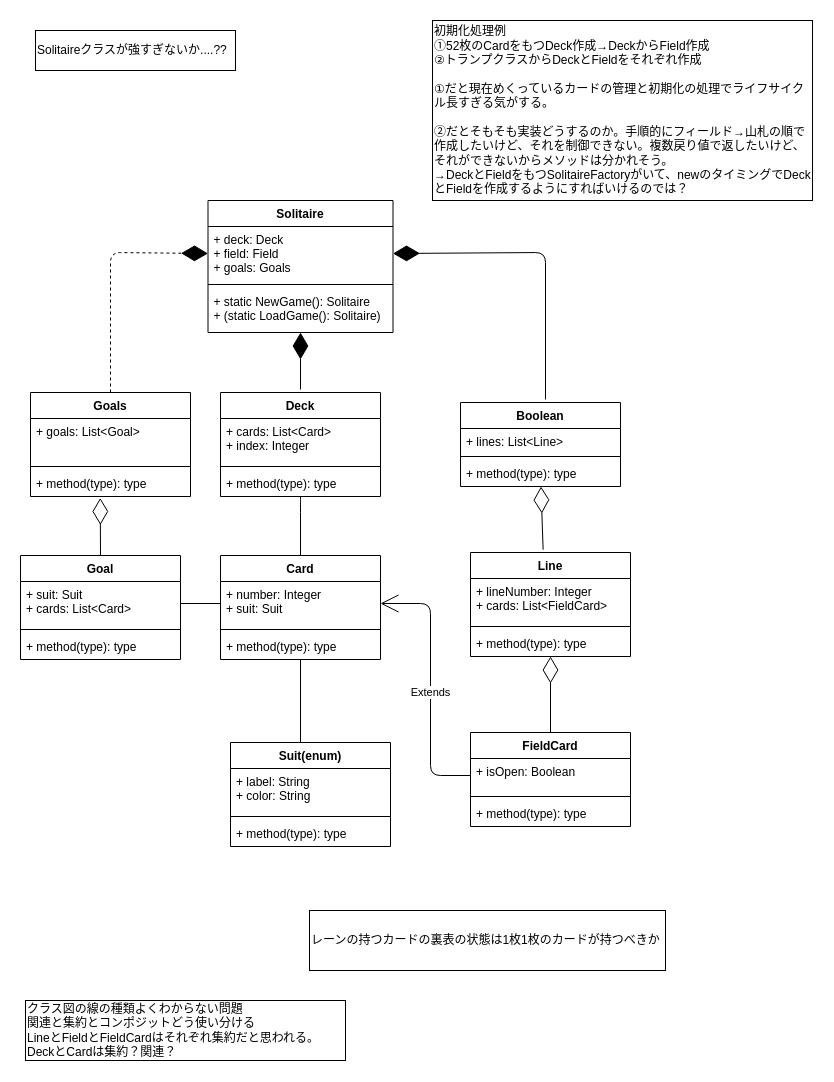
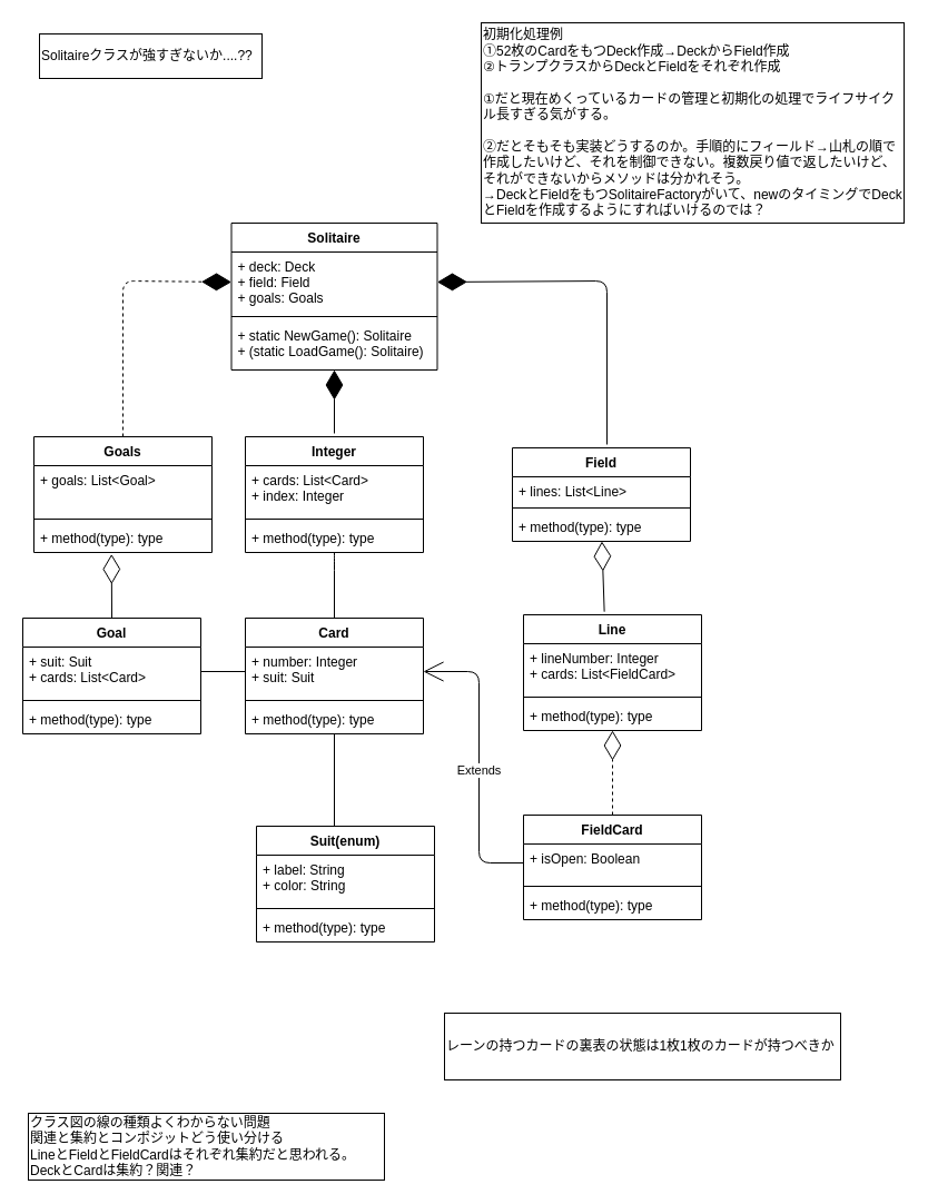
  <mxCell id="0" />
  <mxCell id="1" parent="0" />
  <mxCell id="2" value="Card" style="swimlane;fontStyle=1;align=center;verticalAlign=top;childLayout=stackLayout;horizontal=1;startSize=26;horizontalStack=0;resizeParent=1;resizeParentMax=0;resizeLast=0;collapsible=1;marginBottom=0;" parent="1" vertex="1"><mxGeometry x="220" y="555" width="160" height="104" as="geometry" /></mxCell>
  <mxCell id="3" value="+ number: Integer&#10;+ suit: Suit" style="text;strokeColor=none;fillColor=none;align=left;verticalAlign=top;spacingLeft=4;spacingRight=4;overflow=hidden;rotatable=0;points=[[0,0.5],[1,0.5]];portConstraint=eastwest;" parent="2" vertex="1"><mxGeometry y="26" width="160" height="44" as="geometry" /></mxCell>
  <mxCell id="4" value="" style="line;strokeWidth=1;fillColor=none;align=left;verticalAlign=middle;spacingTop=-1;spacingLeft=3;spacingRight=3;rotatable=0;labelPosition=right;points=[];portConstraint=eastwest;" parent="2" vertex="1"><mxGeometry y="70" width="160" height="8" as="geometry" /></mxCell>
  <mxCell id="5" value="+ method(type): type" style="text;strokeColor=none;fillColor=none;align=left;verticalAlign=top;spacingLeft=4;spacingRight=4;overflow=hidden;rotatable=0;points=[[0,0.5],[1,0.5]];portConstraint=eastwest;" parent="2" vertex="1"><mxGeometry y="78" width="160" height="26" as="geometry" /></mxCell>
- <mxCell id="6" value="Deck" style="swimlane;fontStyle=1;align=center;verticalAlign=top;childLayout=stackLayout;horizontal=1;startSize=26;horizontalStack=0;resizeParent=1;resizeParentMax=0;resizeLast=0;collapsible=1;marginBottom=0;" parent="1" vertex="1"><mxGeometry x="220" y="392" width="160" height="104" as="geometry" /></mxCell>
+ <mxCell id="6" value="Integer" style="swimlane;fontStyle=1;align=center;verticalAlign=top;childLayout=stackLayout;horizontal=1;startSize=26;horizontalStack=0;resizeParent=1;resizeParentMax=0;resizeLast=0;collapsible=1;marginBottom=0;" parent="1" vertex="1"><mxGeometry x="220" y="392" width="160" height="104" as="geometry" /></mxCell>
  <mxCell id="7" value="+ cards: List&lt;Card&gt;&#10;+ index: Integer" style="text;strokeColor=none;fillColor=none;align=left;verticalAlign=top;spacingLeft=4;spacingRight=4;overflow=hidden;rotatable=0;points=[[0,0.5],[1,0.5]];portConstraint=eastwest;" parent="6" vertex="1"><mxGeometry y="26" width="160" height="44" as="geometry" /></mxCell>
  <mxCell id="8" value="" style="line;strokeWidth=1;fillColor=none;align=left;verticalAlign=middle;spacingTop=-1;spacingLeft=3;spacingRight=3;rotatable=0;labelPosition=right;points=[];portConstraint=eastwest;" parent="6" vertex="1"><mxGeometry y="70" width="160" height="8" as="geometry" /></mxCell>
  <mxCell id="9" value="+ method(type): type" style="text;strokeColor=none;fillColor=none;align=left;verticalAlign=top;spacingLeft=4;spacingRight=4;overflow=hidden;rotatable=0;points=[[0,0.5],[1,0.5]];portConstraint=eastwest;" parent="6" vertex="1"><mxGeometry y="78" width="160" height="26" as="geometry" /></mxCell>
  <mxCell id="10" value="Line" style="swimlane;fontStyle=1;align=center;verticalAlign=top;childLayout=stackLayout;horizontal=1;startSize=26;horizontalStack=0;resizeParent=1;resizeParentMax=0;resizeLast=0;collapsible=1;marginBottom=0;" parent="1" vertex="1"><mxGeometry x="470" y="552" width="160" height="104" as="geometry" /></mxCell>
  <mxCell id="11" value="+ lineNumber: Integer&#10;+ cards: List&lt;FieldCard&gt;" style="text;strokeColor=none;fillColor=none;align=left;verticalAlign=top;spacingLeft=4;spacingRight=4;overflow=hidden;rotatable=0;points=[[0,0.5],[1,0.5]];portConstraint=eastwest;" parent="10" vertex="1"><mxGeometry y="26" width="160" height="44" as="geometry" /></mxCell>
  <mxCell id="12" value="" style="line;strokeWidth=1;fillColor=none;align=left;verticalAlign=middle;spacingTop=-1;spacingLeft=3;spacingRight=3;rotatable=0;labelPosition=right;points=[];portConstraint=eastwest;" parent="10" vertex="1"><mxGeometry y="70" width="160" height="8" as="geometry" /></mxCell>
  <mxCell id="13" value="+ method(type): type" style="text;strokeColor=none;fillColor=none;align=left;verticalAlign=top;spacingLeft=4;spacingRight=4;overflow=hidden;rotatable=0;points=[[0,0.5],[1,0.5]];portConstraint=eastwest;" parent="10" vertex="1"><mxGeometry y="78" width="160" height="26" as="geometry" /></mxCell>
  <mxCell id="14" value="FieldCard" style="swimlane;fontStyle=1;align=center;verticalAlign=top;childLayout=stackLayout;horizontal=1;startSize=26;horizontalStack=0;resizeParent=1;resizeParentMax=0;resizeLast=0;collapsible=1;marginBottom=0;" parent="1" vertex="1"><mxGeometry x="470" y="732" width="160" height="94" as="geometry" /></mxCell>
  <mxCell id="15" value="+ isOpen: Boolean" style="text;strokeColor=none;fillColor=none;align=left;verticalAlign=top;spacingLeft=4;spacingRight=4;overflow=hidden;rotatable=0;points=[[0,0.5],[1,0.5]];portConstraint=eastwest;" parent="14" vertex="1"><mxGeometry y="26" width="160" height="34" as="geometry" /></mxCell>
  <mxCell id="16" value="" style="line;strokeWidth=1;fillColor=none;align=left;verticalAlign=middle;spacingTop=-1;spacingLeft=3;spacingRight=3;rotatable=0;labelPosition=right;points=[];portConstraint=eastwest;" parent="14" vertex="1"><mxGeometry y="60" width="160" height="8" as="geometry" /></mxCell>
  <mxCell id="17" value="+ method(type): type" style="text;strokeColor=none;fillColor=none;align=left;verticalAlign=top;spacingLeft=4;spacingRight=4;overflow=hidden;rotatable=0;points=[[0,0.5],[1,0.5]];portConstraint=eastwest;" parent="14" vertex="1"><mxGeometry y="68" width="160" height="26" as="geometry" /></mxCell>
- <mxCell id="18" value="Boolean" style="swimlane;fontStyle=1;align=center;verticalAlign=top;childLayout=stackLayout;horizontal=1;startSize=26;horizontalStack=0;resizeParent=1;resizeParentMax=0;resizeLast=0;collapsible=1;marginBottom=0;" parent="1" vertex="1"><mxGeometry x="460" y="402" width="160" height="84" as="geometry" /></mxCell>
+ <mxCell id="18" value="Field" style="swimlane;fontStyle=1;align=center;verticalAlign=top;childLayout=stackLayout;horizontal=1;startSize=26;horizontalStack=0;resizeParent=1;resizeParentMax=0;resizeLast=0;collapsible=1;marginBottom=0;" parent="1" vertex="1"><mxGeometry x="460" y="402" width="160" height="84" as="geometry" /></mxCell>
  <mxCell id="19" value="+ lines: List&lt;Line&gt;" style="text;strokeColor=none;fillColor=none;align=left;verticalAlign=top;spacingLeft=4;spacingRight=4;overflow=hidden;rotatable=0;points=[[0,0.5],[1,0.5]];portConstraint=eastwest;" parent="18" vertex="1"><mxGeometry y="26" width="160" height="24" as="geometry" /></mxCell>
  <mxCell id="20" value="" style="line;strokeWidth=1;fillColor=none;align=left;verticalAlign=middle;spacingTop=-1;spacingLeft=3;spacingRight=3;rotatable=0;labelPosition=right;points=[];portConstraint=eastwest;" parent="18" vertex="1"><mxGeometry y="50" width="160" height="8" as="geometry" /></mxCell>
  <mxCell id="21" value="+ method(type): type" style="text;strokeColor=none;fillColor=none;align=left;verticalAlign=top;spacingLeft=4;spacingRight=4;overflow=hidden;rotatable=0;points=[[0,0.5],[1,0.5]];portConstraint=eastwest;" parent="18" vertex="1"><mxGeometry y="58" width="160" height="26" as="geometry" /></mxCell>
  <mxCell id="22" value="Goal" style="swimlane;fontStyle=1;align=center;verticalAlign=top;childLayout=stackLayout;horizontal=1;startSize=26;horizontalStack=0;resizeParent=1;resizeParentMax=0;resizeLast=0;collapsible=1;marginBottom=0;" parent="1" vertex="1"><mxGeometry x="20" y="555" width="160" height="104" as="geometry" /></mxCell>
  <mxCell id="23" value="+ suit: Suit&#10;+ cards: List&lt;Card&gt;" style="text;strokeColor=none;fillColor=none;align=left;verticalAlign=top;spacingLeft=4;spacingRight=4;overflow=hidden;rotatable=0;points=[[0,0.5],[1,0.5]];portConstraint=eastwest;" parent="22" vertex="1"><mxGeometry y="26" width="160" height="44" as="geometry" /></mxCell>
  <mxCell id="24" value="" style="line;strokeWidth=1;fillColor=none;align=left;verticalAlign=middle;spacingTop=-1;spacingLeft=3;spacingRight=3;rotatable=0;labelPosition=right;points=[];portConstraint=eastwest;" parent="22" vertex="1"><mxGeometry y="70" width="160" height="8" as="geometry" /></mxCell>
  <mxCell id="25" value="+ method(type): type" style="text;strokeColor=none;fillColor=none;align=left;verticalAlign=top;spacingLeft=4;spacingRight=4;overflow=hidden;rotatable=0;points=[[0,0.5],[1,0.5]];portConstraint=eastwest;" parent="22" vertex="1"><mxGeometry y="78" width="160" height="26" as="geometry" /></mxCell>
  <mxCell id="26" value="Goals" style="swimlane;fontStyle=1;align=center;verticalAlign=top;childLayout=stackLayout;horizontal=1;startSize=26;horizontalStack=0;resizeParent=1;resizeParentMax=0;resizeLast=0;collapsible=1;marginBottom=0;" parent="1" vertex="1"><mxGeometry x="30" y="392" width="160" height="104" as="geometry" /></mxCell>
  <mxCell id="27" value="+ goals: List&lt;Goal&gt;" style="text;strokeColor=none;fillColor=none;align=left;verticalAlign=top;spacingLeft=4;spacingRight=4;overflow=hidden;rotatable=0;points=[[0,0.5],[1,0.5]];portConstraint=eastwest;" parent="26" vertex="1"><mxGeometry y="26" width="160" height="44" as="geometry" /></mxCell>
  <mxCell id="28" value="" style="line;strokeWidth=1;fillColor=none;align=left;verticalAlign=middle;spacingTop=-1;spacingLeft=3;spacingRight=3;rotatable=0;labelPosition=right;points=[];portConstraint=eastwest;" parent="26" vertex="1"><mxGeometry y="70" width="160" height="8" as="geometry" /></mxCell>
  <mxCell id="29" value="+ method(type): type" style="text;strokeColor=none;fillColor=none;align=left;verticalAlign=top;spacingLeft=4;spacingRight=4;overflow=hidden;rotatable=0;points=[[0,0.5],[1,0.5]];portConstraint=eastwest;" parent="26" vertex="1"><mxGeometry y="78" width="160" height="26" as="geometry" /></mxCell>
  <mxCell id="30" value="Suit(enum)" style="swimlane;fontStyle=1;align=center;verticalAlign=top;childLayout=stackLayout;horizontal=1;startSize=26;horizontalStack=0;resizeParent=1;resizeParentMax=0;resizeLast=0;collapsible=1;marginBottom=0;" parent="1" vertex="1"><mxGeometry x="230" y="742" width="160" height="104" as="geometry" /></mxCell>
  <mxCell id="31" value="+ label: String &#10;+ color: String" style="text;strokeColor=none;fillColor=none;align=left;verticalAlign=top;spacingLeft=4;spacingRight=4;overflow=hidden;rotatable=0;points=[[0,0.5],[1,0.5]];portConstraint=eastwest;" parent="30" vertex="1"><mxGeometry y="26" width="160" height="44" as="geometry" /></mxCell>
  <mxCell id="32" value="" style="line;strokeWidth=1;fillColor=none;align=left;verticalAlign=middle;spacingTop=-1;spacingLeft=3;spacingRight=3;rotatable=0;labelPosition=right;points=[];portConstraint=eastwest;" parent="30" vertex="1"><mxGeometry y="70" width="160" height="8" as="geometry" /></mxCell>
  <mxCell id="33" value="+ method(type): type" style="text;strokeColor=none;fillColor=none;align=left;verticalAlign=top;spacingLeft=4;spacingRight=4;overflow=hidden;rotatable=0;points=[[0,0.5],[1,0.5]];portConstraint=eastwest;" parent="30" vertex="1"><mxGeometry y="78" width="160" height="26" as="geometry" /></mxCell>
  <mxCell id="34" value="初期化処理例&lt;br&gt;①52枚のCardをもつDeck作成→DeckからField作成&lt;br&gt;②トランプクラスからDeckとFieldをそれぞれ作成&lt;br&gt;&lt;br&gt;①だと現在めくっているカードの管理と初期化の処理でライフサイクル長すぎる気がする。&lt;br&gt;&lt;br&gt;②だとそもそも実装どうするのか。手順的にフィールド→山札の順で作成したいけど、それを制御できない。複数戻り値で返したいけど、それができないからメソッドは分かれそう。&lt;br&gt;→DeckとFieldをもつSolitaireFactoryがいて、newのタイミングでDeckとFieldを作成するようにすればいけるのでは？" style="rounded=1;whiteSpace=wrap;html=1;align=left;arcSize=0;" parent="1" vertex="1"><mxGeometry x="432" y="20" width="380" height="180" as="geometry" /></mxCell>
  <mxCell id="35" value="Extends" style="endArrow=open;endSize=16;endFill=0;html=1;exitX=0;exitY=0.5;exitDx=0;exitDy=0;entryX=1;entryY=0.5;entryDx=0;entryDy=0;" parent="1" source="15" target="3" edge="1"><mxGeometry x="-0.061" width="160" relative="1" as="geometry"><mxPoint x="380" y="512" as="sourcePoint" /><mxPoint x="540" y="512" as="targetPoint" /><Array as="points"><mxPoint x="430" y="775" /><mxPoint x="430" y="603" /></Array><mxPoint as="offset" /></mxGeometry></mxCell>
  <mxCell id="36" value="" style="endArrow=none;html=1;edgeStyle=orthogonalEdgeStyle;" parent="1" target="5" edge="1"><mxGeometry relative="1" as="geometry"><mxPoint x="300" y="742" as="sourcePoint" /><mxPoint x="300" y="662" as="targetPoint" /><Array as="points"><mxPoint x="300" y="742" /></Array></mxGeometry></mxCell>
  <mxCell id="37" value="" style="endArrow=diamondThin;endFill=0;endSize=24;html=1;exitX=0.454;exitY=-0.027;exitDx=0;exitDy=0;exitPerimeter=0;" parent="1" source="10" target="21" edge="1"><mxGeometry width="160" relative="1" as="geometry"><mxPoint x="240" y="622" as="sourcePoint" /><mxPoint x="600" y="852" as="targetPoint" /></mxGeometry></mxCell>
  <mxCell id="38" value="クラス図の線の種類よくわからない問題&lt;br&gt;関連と集約とコンポジットどう使い分ける&lt;br&gt;LineとFieldとFieldCardはそれぞれ集約だと思われる。&lt;br&gt;DeckとCardは集約？関連？" style="rounded=1;whiteSpace=wrap;html=1;align=left;arcSize=0;" parent="1" vertex="1"><mxGeometry x="25" y="1000" width="320" height="60" as="geometry" /></mxCell>
- <mxCell id="39" value="" style="endArrow=diamondThin;endFill=0;endSize=24;html=1;entryX=0.5;entryY=1;entryDx=0;entryDy=0;exitX=0.5;exitY=0;exitDx=0;exitDy=0;" parent="1" target="10" edge="1" source="14"><mxGeometry width="160" relative="1" as="geometry"><mxPoint x="550" y="654" as="sourcePoint" /><mxPoint x="553" y="712" as="targetPoint" /></mxGeometry></mxCell>
+ <mxCell id="39" value="" style="endArrow=diamondThin;endFill=0;endSize=24;html=1;entryX=0.5;entryY=1;entryDx=0;entryDy=0;exitX=0.5;exitY=0;exitDx=0;exitDy=0;dashed=1;" parent="1" target="10" edge="1" source="14"><mxGeometry width="160" relative="1" as="geometry"><mxPoint x="550" y="654" as="sourcePoint" /><mxPoint x="553" y="712" as="targetPoint" /></mxGeometry></mxCell>
  <mxCell id="40" value="" style="endArrow=none;html=1;edgeStyle=orthogonalEdgeStyle;entryX=0.5;entryY=0;entryDx=0;entryDy=0;" parent="1" source="9" target="2" edge="1"><mxGeometry relative="1" as="geometry"><mxPoint x="300" y="512" as="sourcePoint" /><mxPoint x="230" y="613" as="targetPoint" /><Array as="points"><mxPoint x="300" y="502" /><mxPoint x="300" y="502" /></Array></mxGeometry></mxCell>
  <mxCell id="41" value="" style="endArrow=none;html=1;edgeStyle=orthogonalEdgeStyle;entryX=1;entryY=0.5;entryDx=0;entryDy=0;exitX=0;exitY=0.5;exitDx=0;exitDy=0;" parent="1" target="23" edge="1" source="3"><mxGeometry relative="1" as="geometry"><mxPoint x="299.71" y="659" as="sourcePoint" /><mxPoint x="299.71" y="718" as="targetPoint" /><Array as="points" /></mxGeometry></mxCell>
  <mxCell id="42" value="" style="endArrow=diamondThin;endFill=0;endSize=24;html=1;exitX=0.5;exitY=0;exitDx=0;exitDy=0;entryX=0.436;entryY=1.057;entryDx=0;entryDy=0;entryPerimeter=0;" parent="1" edge="1" target="29" source="22"><mxGeometry width="160" relative="1" as="geometry"><mxPoint x="109.66" y="714.998" as="sourcePoint" /><mxPoint x="110.12" y="781" as="targetPoint" /></mxGeometry></mxCell>
  <mxCell id="43" value="Solitaire" style="swimlane;fontStyle=1;align=center;verticalAlign=top;childLayout=stackLayout;horizontal=1;startSize=26;horizontalStack=0;resizeParent=1;resizeParentMax=0;resizeLast=0;collapsible=1;marginBottom=0;" parent="1" vertex="1"><mxGeometry x="207.5" y="200" width="185" height="132" as="geometry" /></mxCell>
  <mxCell id="44" value="+ deck: Deck&#10;+ field: Field&#10;+ goals: Goals" style="text;strokeColor=none;fillColor=none;align=left;verticalAlign=top;spacingLeft=4;spacingRight=4;overflow=hidden;rotatable=0;points=[[0,0.5],[1,0.5]];portConstraint=eastwest;" parent="43" vertex="1"><mxGeometry y="26" width="185" height="54" as="geometry" /></mxCell>
  <mxCell id="45" value="" style="line;strokeWidth=1;fillColor=none;align=left;verticalAlign=middle;spacingTop=-1;spacingLeft=3;spacingRight=3;rotatable=0;labelPosition=right;points=[];portConstraint=eastwest;" parent="43" vertex="1"><mxGeometry y="80" width="185" height="8" as="geometry" /></mxCell>
  <mxCell id="46" value="+ static NewGame(): Solitaire&#10;+ (static LoadGame(): Solitaire)" style="text;strokeColor=none;fillColor=none;align=left;verticalAlign=top;spacingLeft=4;spacingRight=4;overflow=hidden;rotatable=0;points=[[0,0.5],[1,0.5]];portConstraint=eastwest;" parent="43" vertex="1"><mxGeometry y="88" width="185" height="44" as="geometry" /></mxCell>
- <mxCell id="47" value="レーンの持つカードの裏表の状態は1枚1枚のカードが持つべきか&lt;br&gt;" style="rounded=1;whiteSpace=wrap;html=1;align=left;arcSize=0;" parent="1" vertex="1"><mxGeometry x="309" y="910" width="356" height="60" as="geometry" /></mxCell>
+ <mxCell id="47" value="レーンの持つカードの裏表の状態は1枚1枚のカードが持つべきか&lt;br&gt;" style="rounded=1;whiteSpace=wrap;html=1;align=left;arcSize=0;" parent="1" vertex="1"><mxGeometry x="399" y="910" width="356" height="60" as="geometry" /></mxCell>
  <mxCell id="48" value="" style="endArrow=diamondThin;endFill=1;endSize=24;html=1;entryX=0.5;entryY=1;entryDx=0;entryDy=0;" edge="1" parent="1" target="43"><mxGeometry width="160" relative="1" as="geometry"><mxPoint x="300" y="389" as="sourcePoint" /><mxPoint x="435" y="259" as="targetPoint" /></mxGeometry></mxCell>
  <mxCell id="49" value="" style="endArrow=diamondThin;endFill=1;endSize=24;html=1;entryX=0;entryY=0.5;entryDx=0;entryDy=0;exitX=0.5;exitY=0;exitDx=0;exitDy=0;dashed=1;" edge="1" parent="1" source="26" target="44"><mxGeometry width="160" relative="1" as="geometry"><mxPoint x="310" y="399" as="sourcePoint" /><mxPoint x="310" y="323" as="targetPoint" /><Array as="points"><mxPoint x="110" y="252" /></Array></mxGeometry></mxCell>
  <mxCell id="50" value="" style="endArrow=diamondThin;endFill=1;endSize=24;html=1;entryX=1;entryY=0.5;entryDx=0;entryDy=0;" edge="1" parent="1" target="44"><mxGeometry width="160" relative="1" as="geometry"><mxPoint x="545" y="399" as="sourcePoint" /><mxPoint x="432" y="269" as="targetPoint" /><Array as="points"><mxPoint x="545" y="252" /></Array></mxGeometry></mxCell>
  <mxCell id="51" value="Solitaireクラスが強すぎないか....??" style="rounded=1;whiteSpace=wrap;html=1;align=left;arcSize=0;" vertex="1" parent="1"><mxGeometry x="35" y="30" width="200" height="40" as="geometry" /></mxCell>
